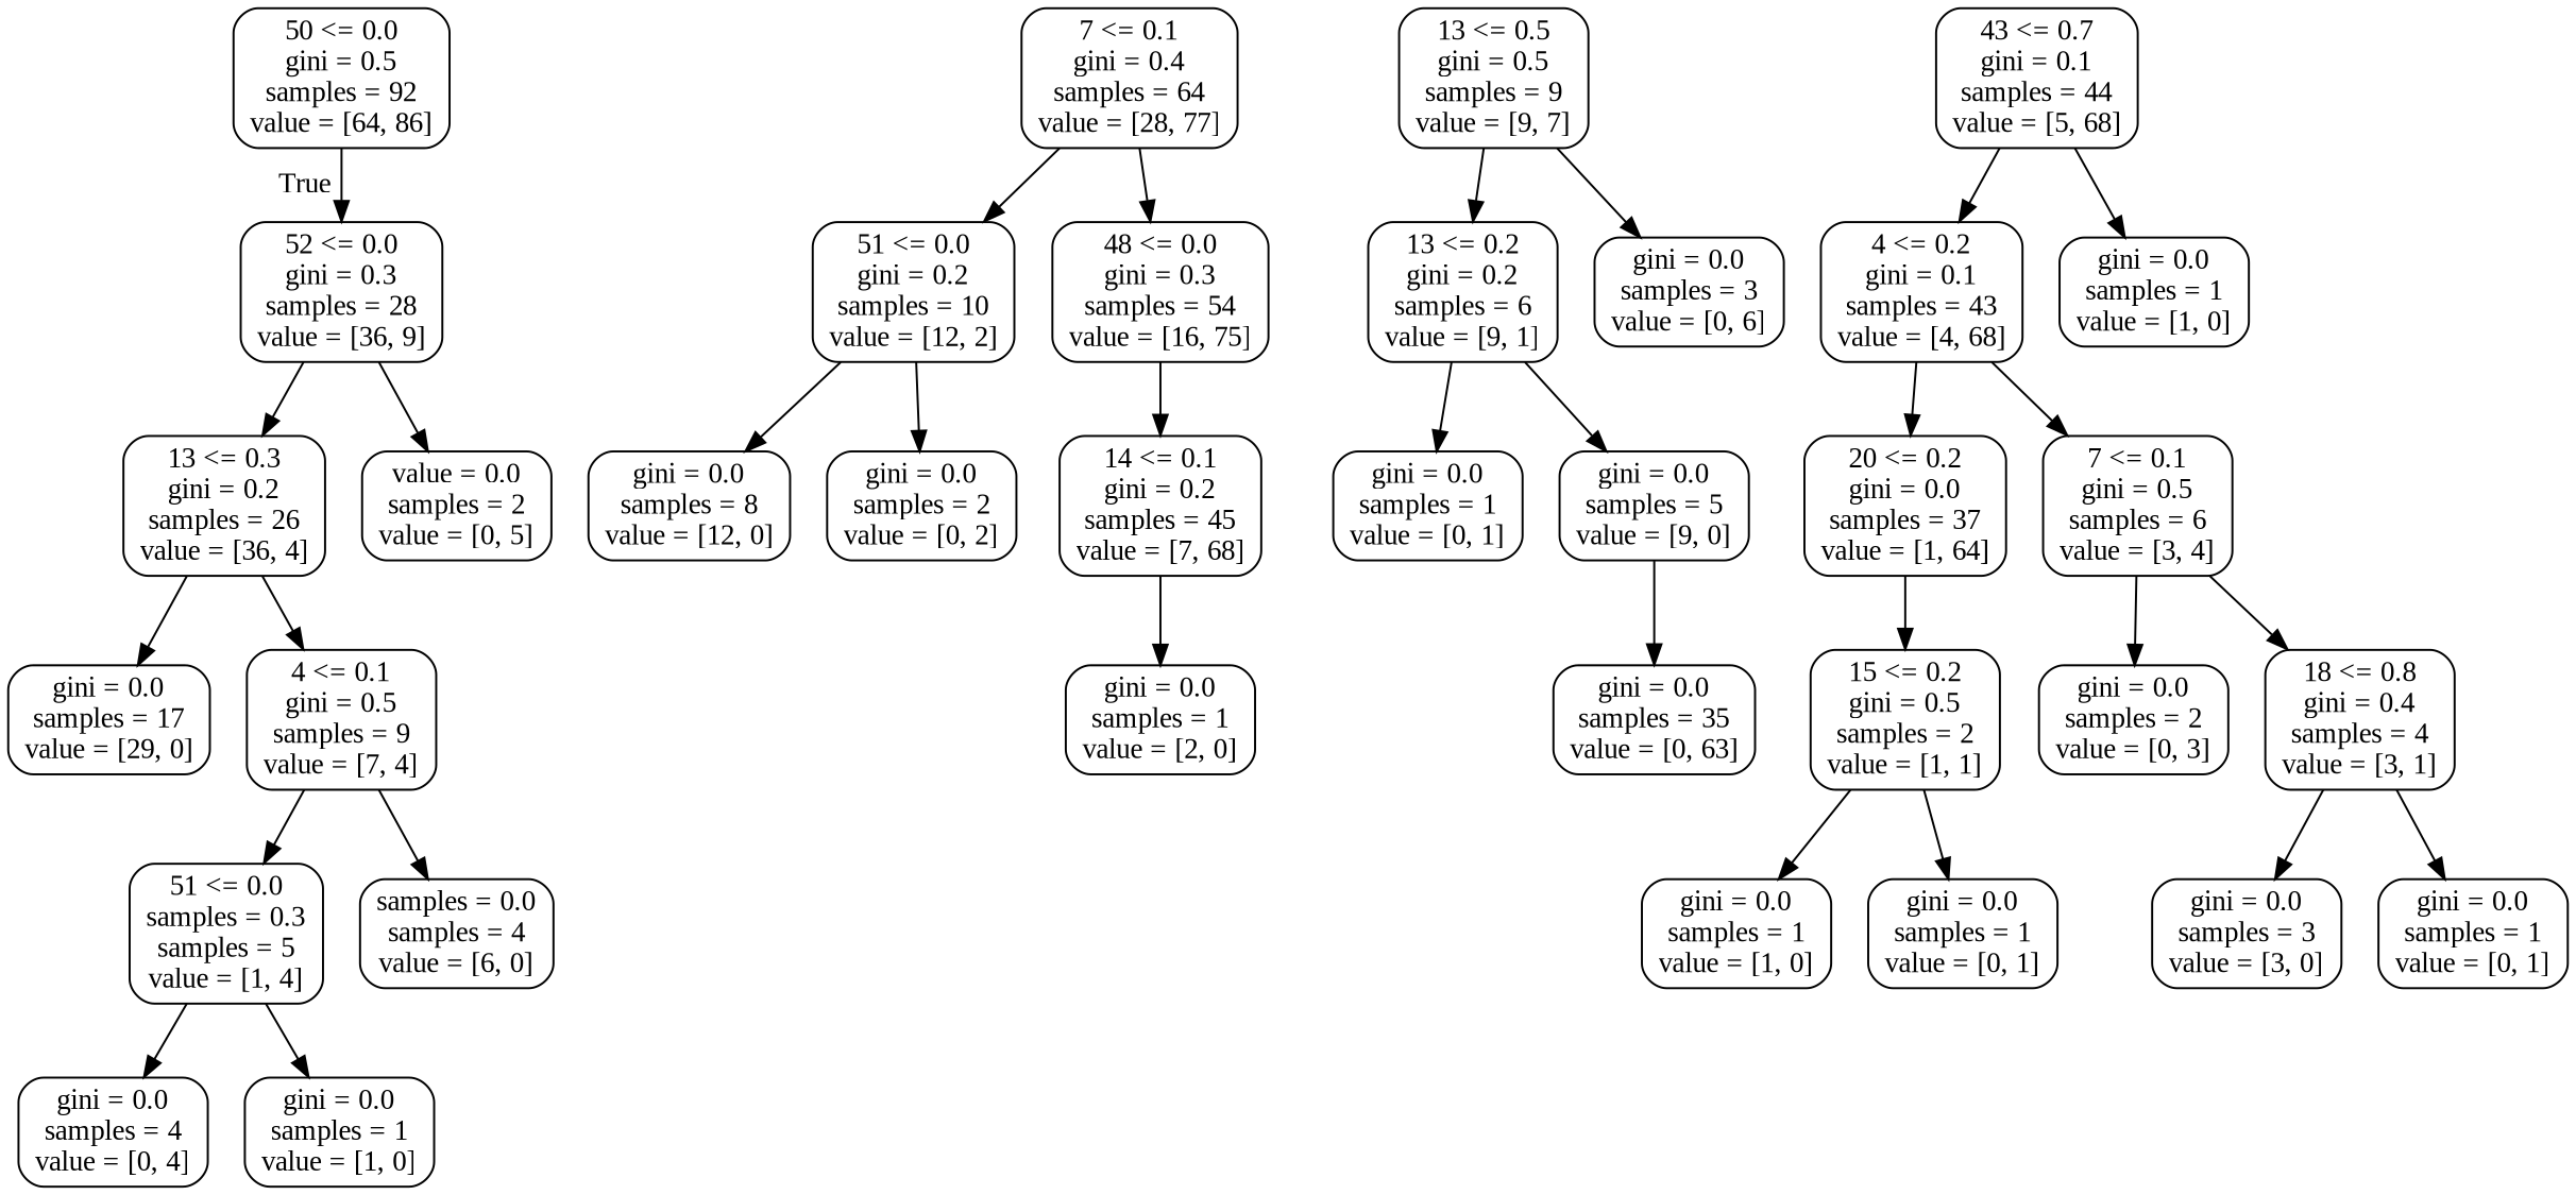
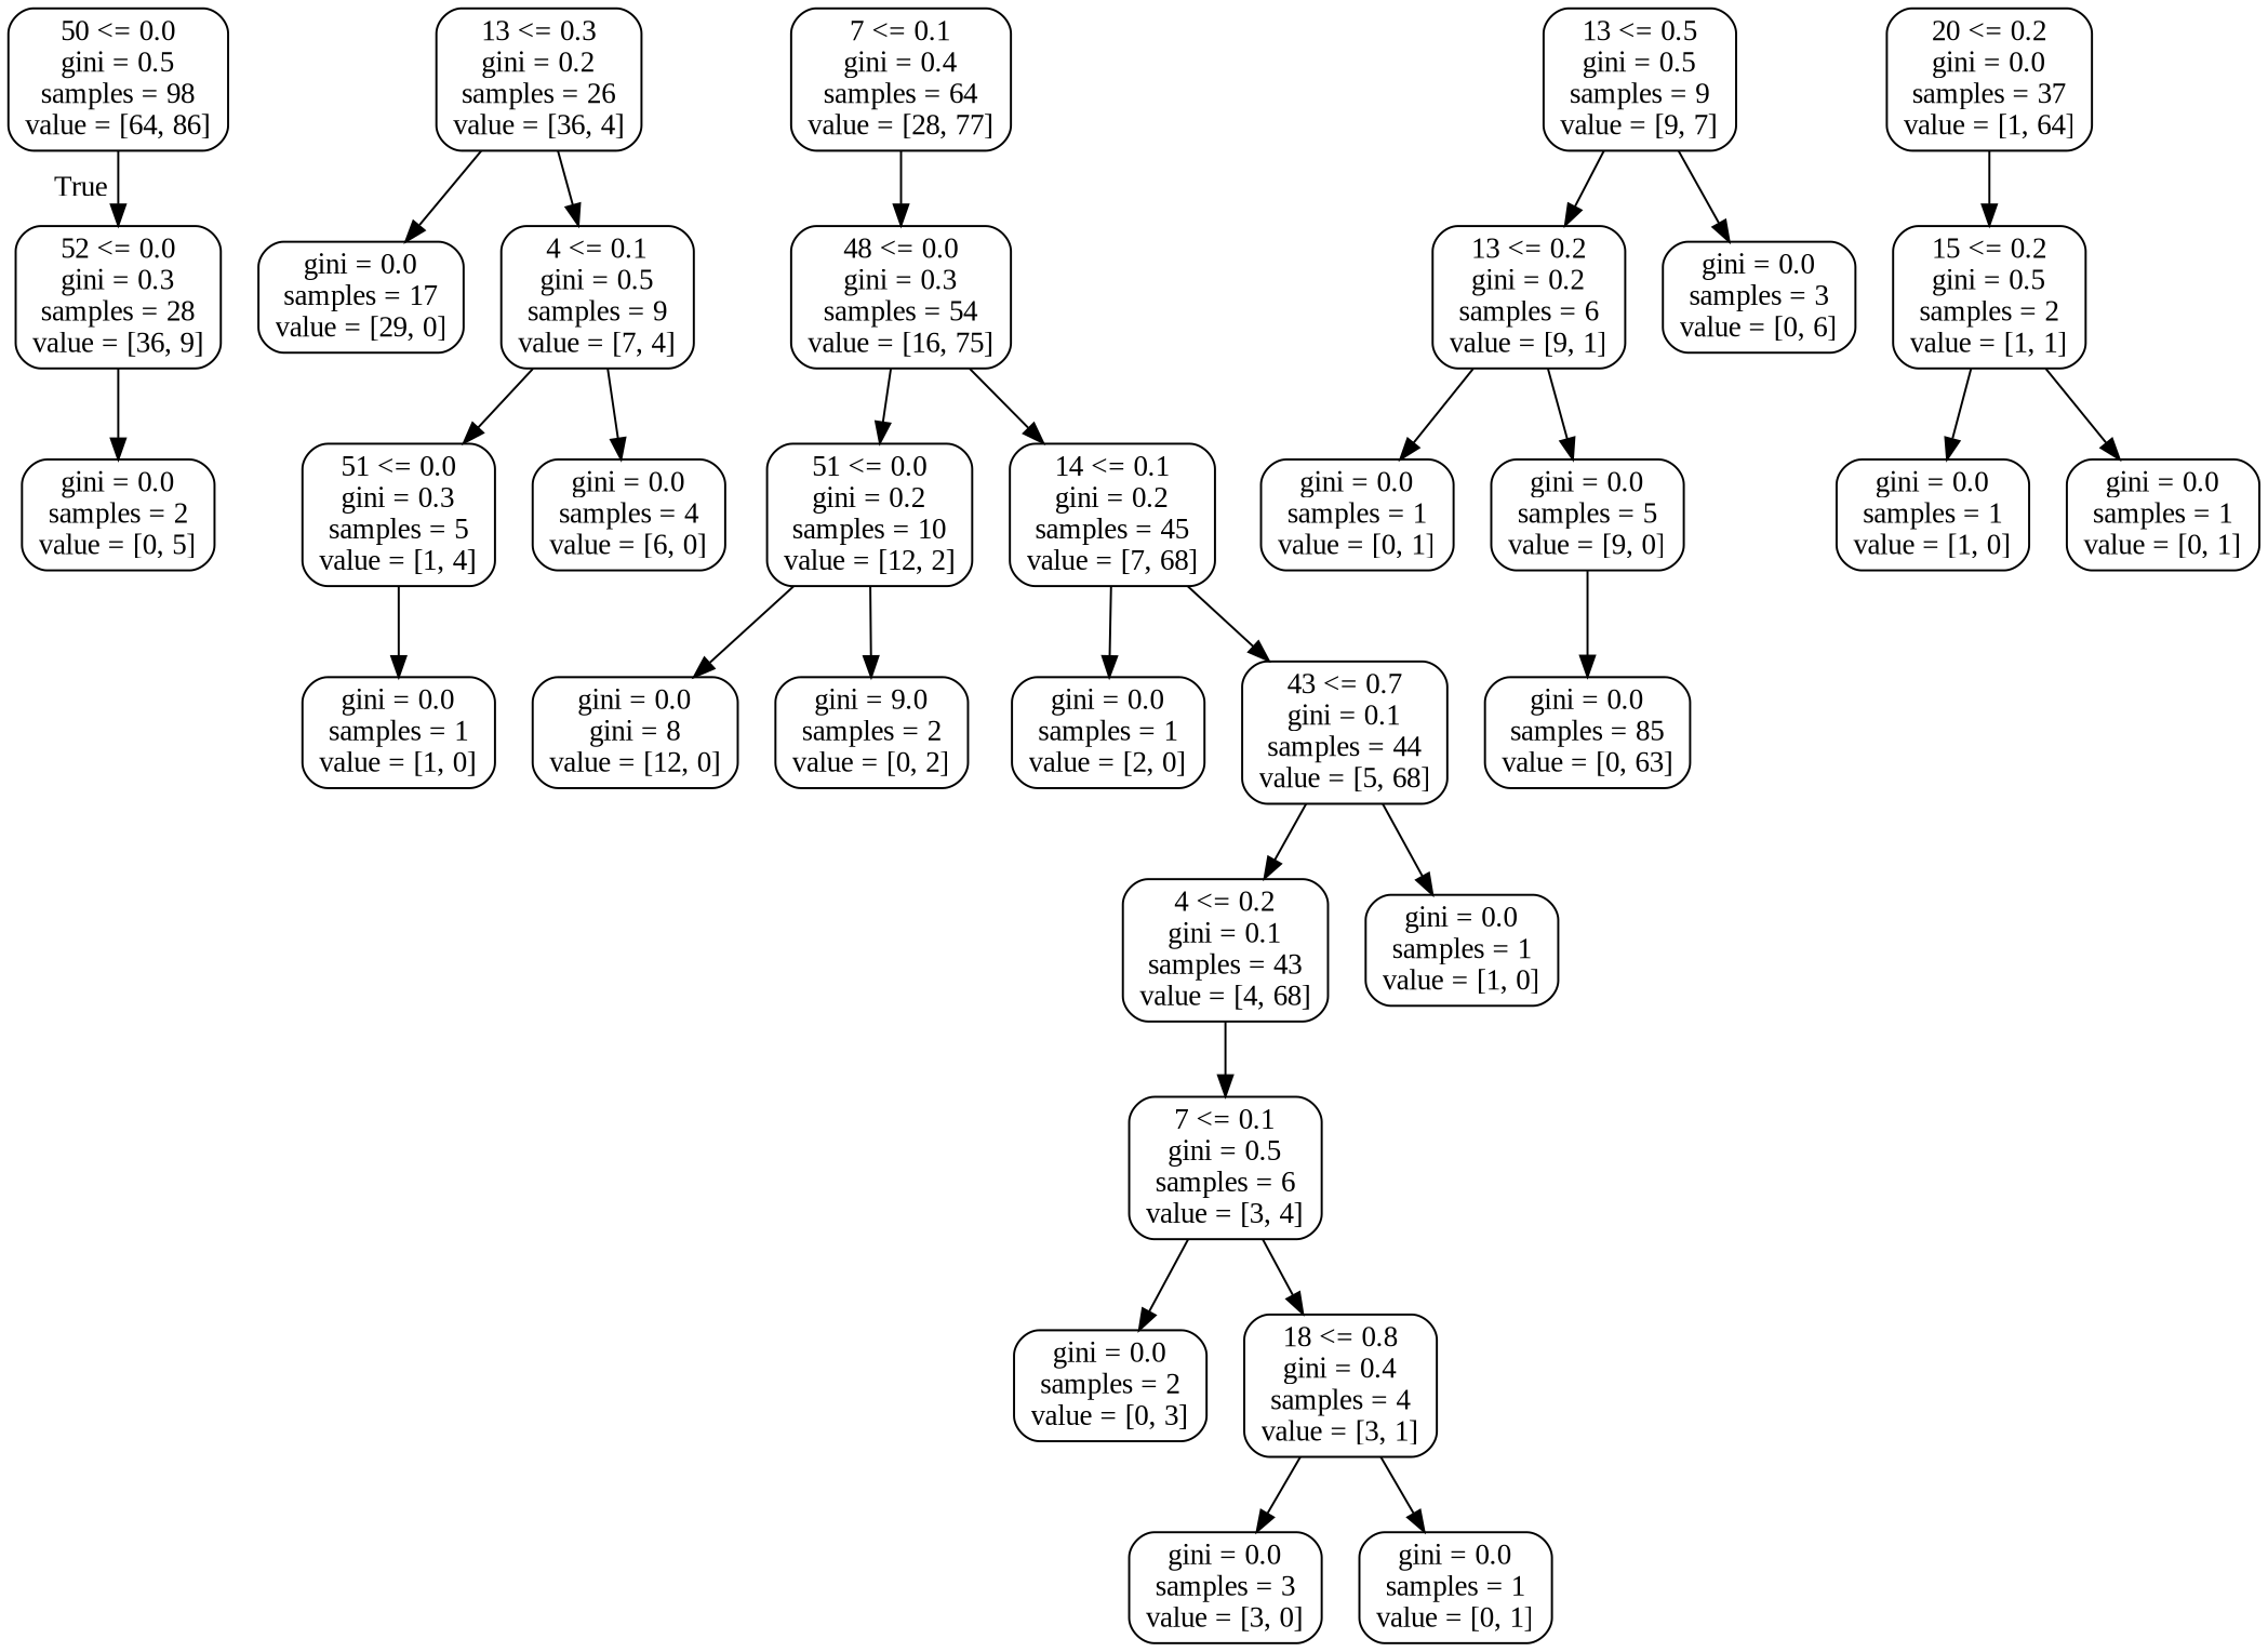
  digraph {
    fontname="Liberation Serif"
    node [color=black fontname="Liberation Serif" shape=box style=rounded]
    edge [fontname="Liberation Serif"]
-   n1 [label="50 <= 0.0\ngini = 0.5\nsamples = 92\nvalue = [64, 86]"]
+   n1 [label="50 <= 0.0\ngini = 0.5\nsamples = 98\nvalue = [64, 86]"]
    n2 [label="52 <= 0.0\ngini = 0.3\nsamples = 28\nvalue = [36, 9]"]
    n3 [label="13 <= 0.3\ngini = 0.2\nsamples = 26\nvalue = [36, 4]"]
-   n4 [label="value = 0.0\nsamples = 2\nvalue = [0, 5]"]
+   n4 [label="gini = 0.0\nsamples = 2\nvalue = [0, 5]"]
    n5 [label="7 <= 0.1\ngini = 0.4\nsamples = 64\nvalue = [28, 77]"]
    n6 [label="51 <= 0.0\ngini = 0.2\nsamples = 10\nvalue = [12, 2]"]
    n7 [label="48 <= 0.0\ngini = 0.3\nsamples = 54\nvalue = [16, 75]"]
    n8 [label="gini = 0.0\nsamples = 17\nvalue = [29, 0]"]
    n9 [label="4 <= 0.1\ngini = 0.5\nsamples = 9\nvalue = [7, 4]"]
-   n10 [label="51 <= 0.0\nsamples = 0.3\nsamples = 5\nvalue = [1, 4]"]
-   n11 [label="samples = 0.0\nsamples = 4\nvalue = [6, 0]"]
-   n12 [label="gini = 0.0\nsamples = 4\nvalue = [0, 4]"]
+   n10 [label="51 <= 0.0\ngini = 0.3\nsamples = 5\nvalue = [1, 4]"]
+   n11 [label="gini = 0.0\nsamples = 4\nvalue = [6, 0]"]
    n13 [label="gini = 0.0\nsamples = 1\nvalue = [1, 0]"]
-   n14 [label="gini = 0.0\nsamples = 8\nvalue = [12, 0]"]
-   n15 [label="gini = 0.0\nsamples = 2\nvalue = [0, 2]"]
+   n14 [label="gini = 0.0\ngini = 8\nvalue = [12, 0]"]
+   n15 [label="gini = 9.0\nsamples = 2\nvalue = [0, 2]"]
    n16 [label="14 <= 0.1\ngini = 0.2\nsamples = 45\nvalue = [7, 68]"]
    n17 [label="13 <= 0.5\ngini = 0.5\nsamples = 9\nvalue = [9, 7]"]
    n18 [label="13 <= 0.2\ngini = 0.2\nsamples = 6\nvalue = [9, 1]"]
    n19 [label="gini = 0.0\nsamples = 3\nvalue = [0, 6]"]
    n20 [label="gini = 0.0\nsamples = 1\nvalue = [2, 0]"]
    n21 [label="43 <= 0.7\ngini = 0.1\nsamples = 44\nvalue = [5, 68]"]
    n22 [label="gini = 0.0\nsamples = 1\nvalue = [0, 1]"]
    n23 [label="gini = 0.0\nsamples = 5\nvalue = [9, 0]"]
-   n24 [label="gini = 0.0\nsamples = 35\nvalue = [0, 63]"]
+   n24 [label="gini = 0.0\nsamples = 85\nvalue = [0, 63]"]
    n25 [label="4 <= 0.2\ngini = 0.1\nsamples = 43\nvalue = [4, 68]"]
    n26 [label="gini = 0.0\nsamples = 1\nvalue = [1, 0]"]
    n27 [label="20 <= 0.2\ngini = 0.0\nsamples = 37\nvalue = [1, 64]"]
    n28 [label="7 <= 0.1\ngini = 0.5\nsamples = 6\nvalue = [3, 4]"]
    n29 [label="15 <= 0.2\ngini = 0.5\nsamples = 2\nvalue = [1, 1]"]
    n30 [label="gini = 0.0\nsamples = 2\nvalue = [0, 3]"]
    n31 [label="18 <= 0.8\ngini = 0.4\nsamples = 4\nvalue = [3, 1]"]
    n32 [label="gini = 0.0\nsamples = 1\nvalue = [1, 0]"]
    n33 [label="gini = 0.0\nsamples = 1\nvalue = [0, 1]"]
    n34 [label="gini = 0.0\nsamples = 3\nvalue = [3, 0]"]
    n35 [label="gini = 0.0\nsamples = 1\nvalue = [0, 1]"]
    n1 -> n2 [headlabel=True labelangle=45 labeldistance=2.5]
-   n2 -> n3
    n2 -> n4
    n3 -> n8
    n3 -> n9
-   n5 -> n6
+   n7 -> n6
    n5 -> n7
    n6 -> n14
    n6 -> n15
    n7 -> n16
    n9 -> n10
    n9 -> n11
-   n10 -> n12
    n10 -> n13
    n16 -> n20
+   n16 -> n21
    n17 -> n18
    n17 -> n19
    n18 -> n22
    n18 -> n23
    n21 -> n25
    n21 -> n26
    n23 -> n24
-   n25 -> n27
    n25 -> n28
    n27 -> n29
    n28 -> n30
    n28 -> n31
    n29 -> n32
    n29 -> n33
    n31 -> n34
    n31 -> n35
  }
